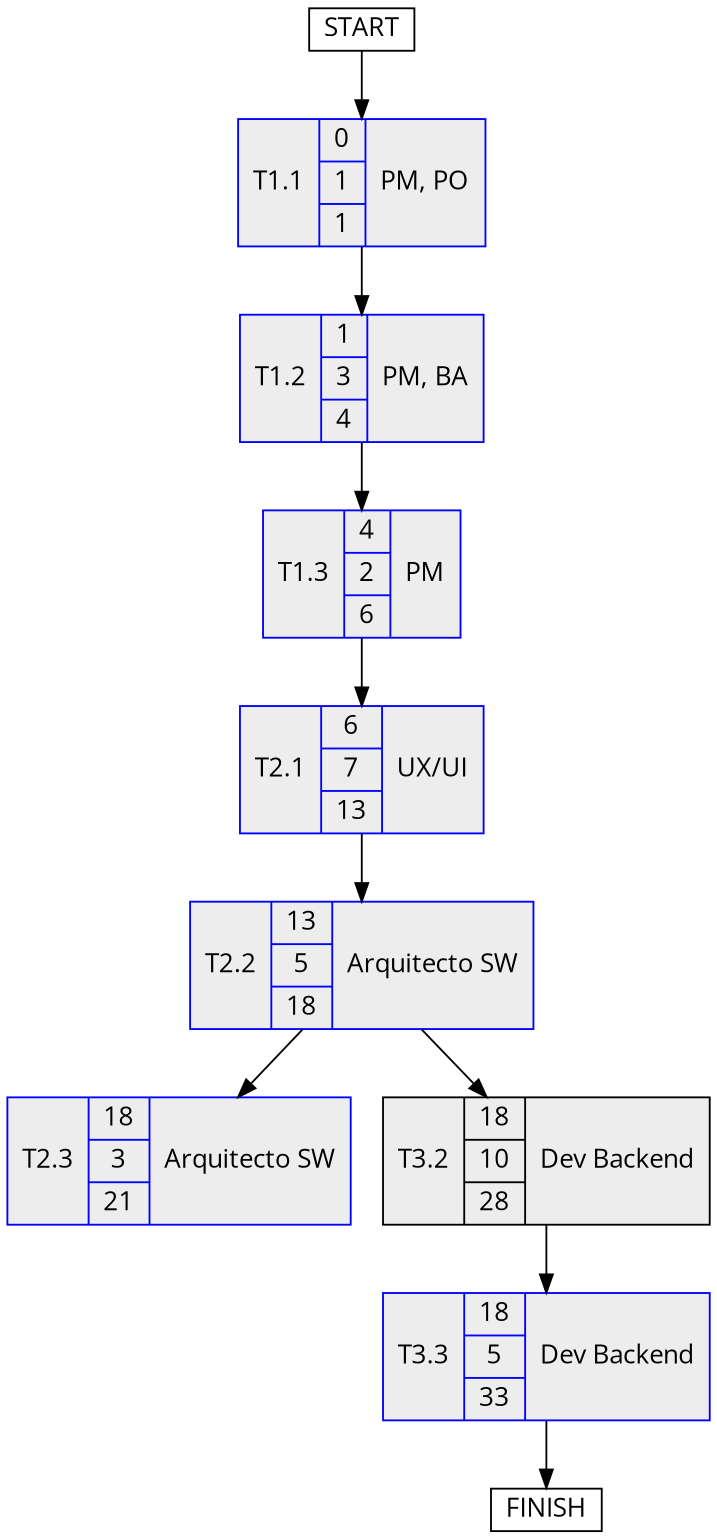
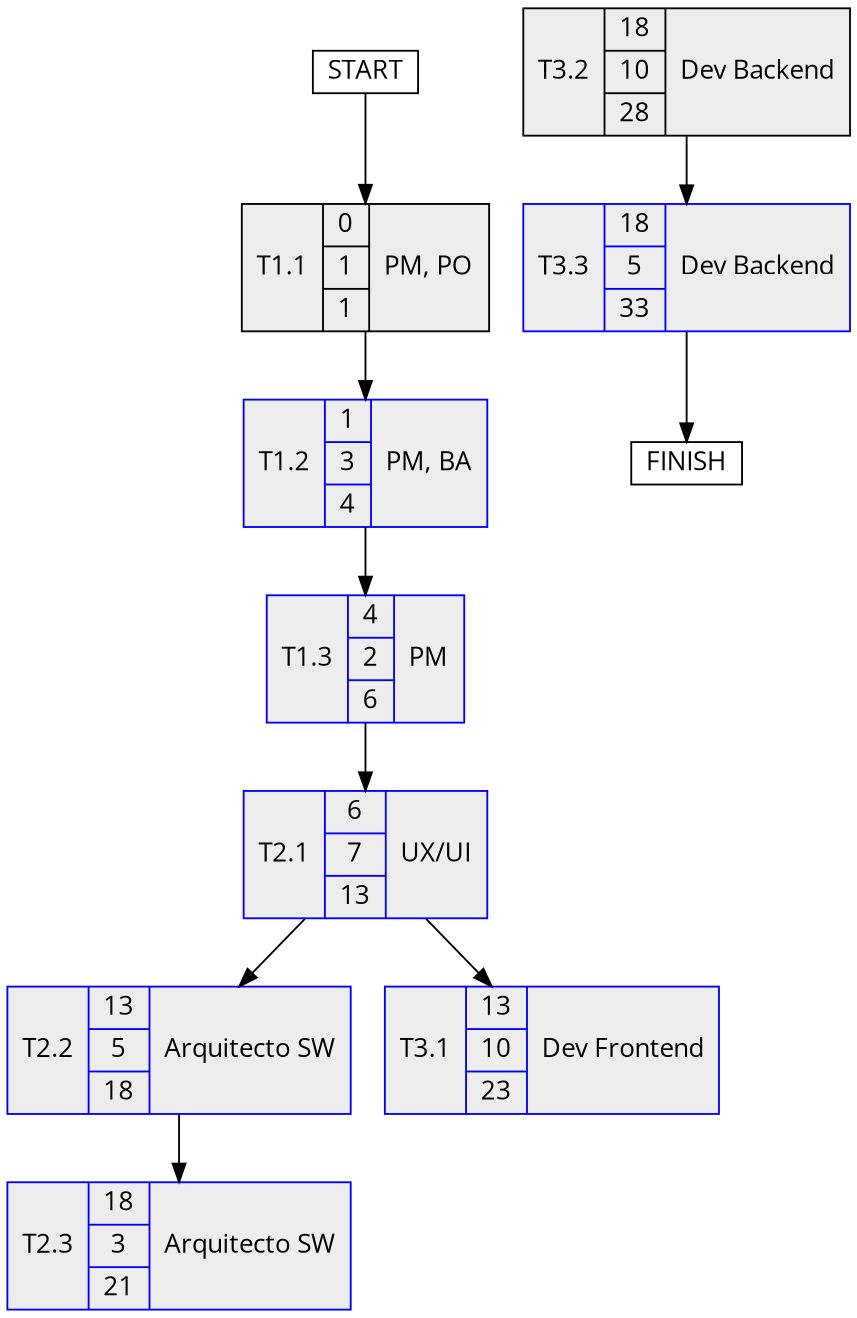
  digraph {
    fontname="Open Sans"
    rankdir=TB
    node [color=blue fillcolor=grey93 fontname="Open Sans" shape=record style=filled]
    edge [fontname="Open Sans"]
-   n1 [height=.1 label="<f0>T1.1 |{0|1|1}|<f2>PM, PO"]
+   n1 [color=black height=.1 label="<f0>T1.1 |{0|1|1}|<f2>PM, PO"]
    n2 [height=.1 label="<f0>T1.2 |{1|3|4}|<f2>PM, BA"]
    n3 [height=.1 label="<f0>T1.3 |{4|2|6}|<f2>PM"]
    n4 [height=.1 label="<f0>T2.1 |{6|7|13}|<f2>UX/UI"]
    n5 [height=.1 label="<f0>T2.2 |{13|5|18}|<f2>Arquitecto SW"]
+   n6 [height=.1 label="<f0>T3.1 |{13|10|23}|<f2>Dev Frontend"]
    n7 [height=.1 label="<f0>T2.3 |{18|3|21}|<f2>Arquitecto SW"]
    n8 [color=black height=.1 label="<f0>T3.2 |{18|10|28}|<f2>Dev Backend"]
    n9 [height=.1 label="<f0>T3.3 |{18|5|33}|<f2>Dev Backend"]
    FINISH [height=.1 color="" fillcolor="" style=""]
    START [height=.1 color="" fillcolor="" style=""]
    n1 -> n2
    n2 -> n3
    n3 -> n4
    n4 -> n5
+   n4 -> n6
    n5 -> n7
-   n5 -> n8
    n8 -> n9
    n9 -> FINISH
    START -> n1
  }
